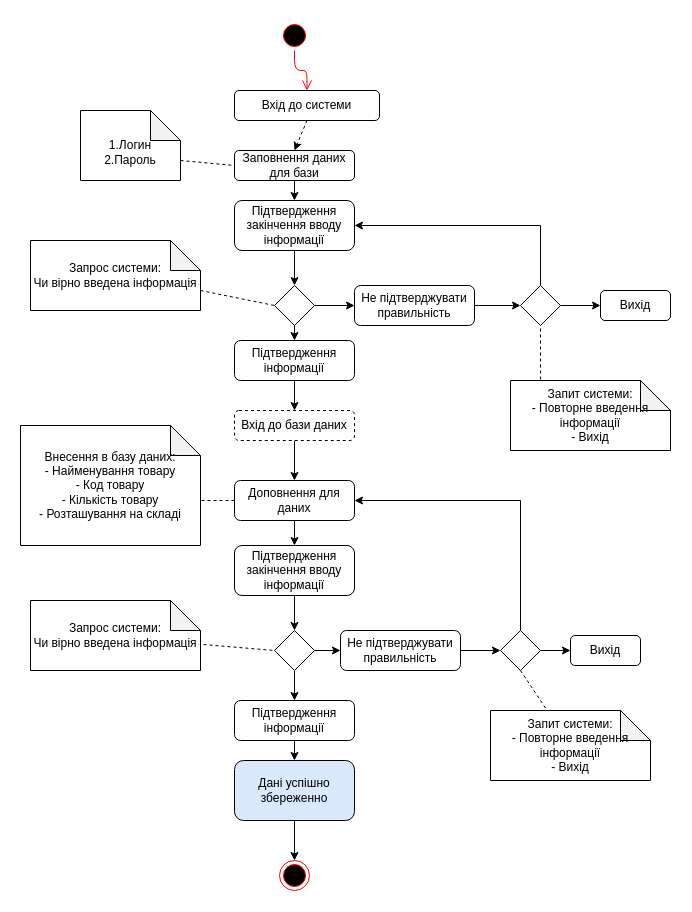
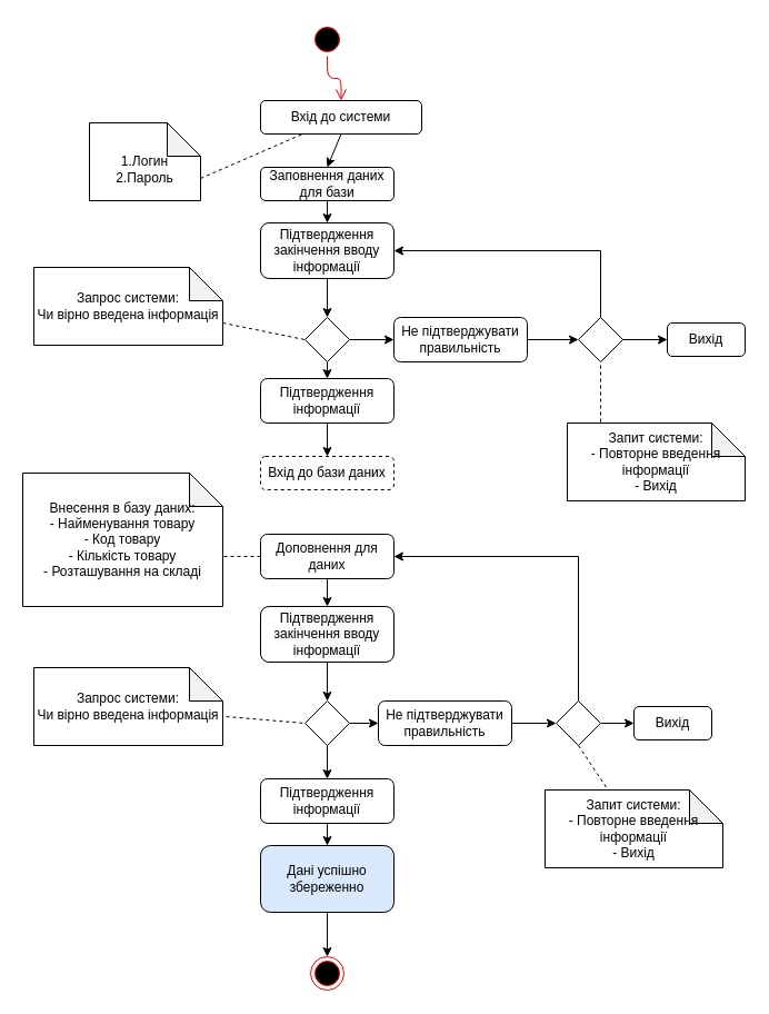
  <mxCell id="0" />
  <mxCell id="1" parent="0" />
- <mxCell id="2" value="" style="endArrow=classic;html=1;exitX=0.5;exitY=1;exitDx=0;exitDy=0;entryX=0.5;entryY=0;entryDx=0;entryDy=0;dashed=1;" parent="1" source="22" target="23" edge="1"><mxGeometry width="50" height="50" relative="1" as="geometry"><mxPoint x="294" y="130" as="sourcePoint" /><mxPoint x="294" y="170" as="targetPoint" /></mxGeometry></mxCell>
+ <mxCell id="2" value="" style="endArrow=classic;html=1;exitX=0.5;exitY=1;exitDx=0;exitDy=0;entryX=0.5;entryY=0;entryDx=0;entryDy=0;" parent="1" source="22" target="23" edge="1"><mxGeometry width="50" height="50" relative="1" as="geometry"><mxPoint x="294" y="130" as="sourcePoint" /><mxPoint x="294" y="170" as="targetPoint" /></mxGeometry></mxCell>
  <mxCell id="3" value="" style="rhombus;whiteSpace=wrap;html=1;" parent="1" vertex="1"><mxGeometry x="274" y="285" width="40" height="40" as="geometry" /></mxCell>
  <mxCell id="4" value="" style="endArrow=classic;html=1;exitX=0.5;exitY=1;exitDx=0;exitDy=0;entryX=0.5;entryY=0;entryDx=0;entryDy=0;" parent="1" source="23" target="24" edge="1"><mxGeometry width="50" height="50" relative="1" as="geometry"><mxPoint x="294" y="210" as="sourcePoint" /><mxPoint x="294" y="230" as="targetPoint" /></mxGeometry></mxCell>
  <mxCell id="5" value="&lt;br&gt;1.Логин&lt;br&gt;2.Пароль" style="shape=note;whiteSpace=wrap;html=1;backgroundOutline=1;darkOpacity=0.05;" parent="1" vertex="1"><mxGeometry x="80" y="110" width="100" height="70" as="geometry" /></mxCell>
- <mxCell id="6" value="" style="endArrow=none;dashed=1;html=1;exitX=0;exitY=0;exitDx=100;exitDy=50;exitPerimeter=0;entryX=0;entryY=0.5;entryDx=0;entryDy=0;" parent="1" source="5" target="23" edge="1"><mxGeometry width="50" height="50" relative="1" as="geometry"><mxPoint x="300" y="320" as="sourcePoint" /><mxPoint x="234" y="190" as="targetPoint" /></mxGeometry></mxCell>
+ <mxCell id="6" value="" style="endArrow=none;dashed=1;html=1;exitX=0;exitY=0;exitDx=100;exitDy=50;exitPerimeter=0;" parent="1" source="5" target="22" edge="1"><mxGeometry width="50" height="50" relative="1" as="geometry"><mxPoint x="300" y="320" as="sourcePoint" /><mxPoint x="234" y="190" as="targetPoint" /></mxGeometry></mxCell>
  <mxCell id="7" value="Запрос системи:&lt;br&gt;Чи вірно введена інформація" style="shape=note;whiteSpace=wrap;html=1;backgroundOutline=1;darkOpacity=0.05;" parent="1" vertex="1"><mxGeometry x="30" y="240" width="170" height="70" as="geometry" /></mxCell>
  <mxCell id="8" value="" style="endArrow=none;dashed=1;html=1;exitX=0;exitY=0;exitDx=170;exitDy=50;exitPerimeter=0;entryX=0;entryY=0.5;entryDx=0;entryDy=0;" parent="1" source="7" target="3" edge="1"><mxGeometry width="50" height="50" relative="1" as="geometry"><mxPoint x="300" y="320" as="sourcePoint" /><mxPoint x="350" y="270" as="targetPoint" /></mxGeometry></mxCell>
  <mxCell id="9" value="" style="endArrow=classic;html=1;exitX=0.5;exitY=1;exitDx=0;exitDy=0;entryX=0.5;entryY=0;entryDx=0;entryDy=0;" parent="1" source="3" target="27" edge="1"><mxGeometry width="50" height="50" relative="1" as="geometry"><mxPoint x="300" y="320" as="sourcePoint" /><mxPoint x="294" y="360" as="targetPoint" /></mxGeometry></mxCell>
  <mxCell id="10" value="" style="endArrow=classic;html=1;exitX=1;exitY=0.5;exitDx=0;exitDy=0;entryX=0;entryY=0.5;entryDx=0;entryDy=0;" parent="1" source="3" target="25" edge="1"><mxGeometry width="50" height="50" relative="1" as="geometry"><mxPoint x="380" y="190" as="sourcePoint" /><mxPoint x="354" y="320" as="targetPoint" /></mxGeometry></mxCell>
  <mxCell id="11" value="" style="endArrow=classic;html=1;exitX=1;exitY=0.5;exitDx=0;exitDy=0;entryX=0;entryY=0.5;entryDx=0;entryDy=0;" parent="1" source="25" target="13" edge="1"><mxGeometry width="50" height="50" relative="1" as="geometry"><mxPoint x="474" y="320" as="sourcePoint" /><mxPoint x="520" y="250" as="targetPoint" /></mxGeometry></mxCell>
  <mxCell id="12" style="edgeStyle=orthogonalEdgeStyle;rounded=0;orthogonalLoop=1;jettySize=auto;html=1;exitX=0.5;exitY=0;exitDx=0;exitDy=0;entryX=1;entryY=0.5;entryDx=0;entryDy=0;" parent="1" source="13" target="24" edge="1"><mxGeometry relative="1" as="geometry" /></mxCell>
  <mxCell id="13" value="" style="rhombus;whiteSpace=wrap;html=1;" parent="1" vertex="1"><mxGeometry x="520" y="285" width="40" height="40" as="geometry" /></mxCell>
  <mxCell id="14" value="Запит системи:&lt;br&gt;- Повторне введення інформації&lt;br&gt;- Вихід" style="shape=note;whiteSpace=wrap;html=1;backgroundOutline=1;darkOpacity=0.05;" parent="1" vertex="1"><mxGeometry x="510" y="380" width="160" height="70" as="geometry" /></mxCell>
  <mxCell id="15" value="" style="endArrow=none;dashed=1;html=1;entryX=0.5;entryY=1;entryDx=0;entryDy=0;exitX=0.188;exitY=-0.014;exitDx=0;exitDy=0;exitPerimeter=0;" parent="1" source="14" target="13" edge="1"><mxGeometry width="50" height="50" relative="1" as="geometry"><mxPoint x="540" y="300" as="sourcePoint" /><mxPoint x="430" y="260" as="targetPoint" /></mxGeometry></mxCell>
  <mxCell id="16" value="" style="endArrow=classic;html=1;exitX=1;exitY=0.5;exitDx=0;exitDy=0;entryX=0;entryY=0.5;entryDx=0;entryDy=0;" parent="1" source="13" target="26" edge="1"><mxGeometry width="50" height="50" relative="1" as="geometry"><mxPoint x="380" y="300" as="sourcePoint" /><mxPoint x="590" y="305" as="targetPoint" /></mxGeometry></mxCell>
- <mxCell id="17" style="edgeStyle=orthogonalEdgeStyle;rounded=0;orthogonalLoop=1;jettySize=auto;html=1;exitX=0.5;exitY=1;exitDx=0;exitDy=0;entryX=0.5;entryY=0;entryDx=0;entryDy=0;" parent="1" source="28" target="29" edge="1"><mxGeometry relative="1" as="geometry"><mxPoint x="294" y="440" as="sourcePoint" /><mxPoint x="294" y="480" as="targetPoint" /></mxGeometry></mxCell>
  <mxCell id="18" value="Внесення в базу даних:&lt;br&gt;- Найменування товару&lt;br&gt;- Код товару&lt;br&gt;- Кількість товару&lt;br&gt;- Розташування на складі" style="shape=note;whiteSpace=wrap;html=1;backgroundOutline=1;darkOpacity=0.05;" parent="1" vertex="1"><mxGeometry x="20" y="425" width="180" height="120" as="geometry" /></mxCell>
  <mxCell id="19" value="" style="endArrow=none;dashed=1;html=1;entryX=0;entryY=0;entryDx=180;entryDy=75;entryPerimeter=0;exitX=0;exitY=0.5;exitDx=0;exitDy=0;" parent="1" source="29" target="18" edge="1"><mxGeometry width="50" height="50" relative="1" as="geometry"><mxPoint x="234" y="500" as="sourcePoint" /><mxPoint x="380" y="210" as="targetPoint" /></mxGeometry></mxCell>
  <mxCell id="20" style="edgeStyle=orthogonalEdgeStyle;rounded=0;orthogonalLoop=1;jettySize=auto;html=1;exitX=0.5;exitY=1;exitDx=0;exitDy=0;entryX=0.5;entryY=0;entryDx=0;entryDy=0;" parent="1" source="24" target="3" edge="1"><mxGeometry relative="1" as="geometry"><mxPoint x="294" y="280" as="sourcePoint" /></mxGeometry></mxCell>
  <mxCell id="21" style="edgeStyle=orthogonalEdgeStyle;rounded=0;orthogonalLoop=1;jettySize=auto;html=1;entryX=0.5;entryY=0;entryDx=0;entryDy=0;exitX=0.5;exitY=1;exitDx=0;exitDy=0;" parent="1" source="27" target="28" edge="1"><mxGeometry relative="1" as="geometry"><mxPoint x="390" y="410" as="sourcePoint" /><mxPoint x="294" y="400" as="targetPoint" /></mxGeometry></mxCell>
  <mxCell id="22" value="&lt;span&gt;Вхід до системи&lt;/span&gt;" style="rounded=1;whiteSpace=wrap;html=1;" parent="1" vertex="1"><mxGeometry x="234" y="90" width="145" height="30" as="geometry" /></mxCell>
  <mxCell id="23" value="&#10;&#10;&lt;span style=&quot;color: rgb(0, 0, 0); font-family: helvetica; font-size: 12px; font-style: normal; font-weight: 400; letter-spacing: normal; text-align: center; text-indent: 0px; text-transform: none; word-spacing: 0px; background-color: rgb(248, 249, 250); display: inline; float: none;&quot;&gt;Заповнення даних для бази&lt;/span&gt;&#10;&#10;" style="rounded=1;whiteSpace=wrap;html=1;" parent="1" vertex="1"><mxGeometry x="234" y="150" width="120" height="30" as="geometry" /></mxCell>
  <mxCell id="24" value="&lt;span style=&quot;color: rgb(0 , 0 , 0) ; font-family: &amp;#34;helvetica&amp;#34; ; font-size: 12px ; font-style: normal ; font-weight: 400 ; letter-spacing: normal ; text-align: center ; text-indent: 0px ; text-transform: none ; word-spacing: 0px ; background-color: rgb(248 , 249 , 250) ; display: inline ; float: none&quot;&gt;Підтвердження закінчення вводу інформації&lt;/span&gt;" style="rounded=1;whiteSpace=wrap;html=1;" parent="1" vertex="1"><mxGeometry x="234" y="200" width="120" height="50" as="geometry" /></mxCell>
  <mxCell id="25" value="&lt;span&gt;Не підтверджувати правильність&lt;/span&gt;" style="rounded=1;whiteSpace=wrap;html=1;" parent="1" vertex="1"><mxGeometry x="354" y="285" width="120" height="40" as="geometry" /></mxCell>
  <mxCell id="26" value="&#10;&#10;&lt;span style=&quot;color: rgb(0, 0, 0); font-family: helvetica; font-size: 12px; font-style: normal; font-weight: 400; letter-spacing: normal; text-align: center; text-indent: 0px; text-transform: none; word-spacing: 0px; background-color: rgb(248, 249, 250); display: inline; float: none;&quot;&gt;Вихід&lt;/span&gt;&#10;&#10;" style="rounded=1;whiteSpace=wrap;html=1;" parent="1" vertex="1"><mxGeometry x="600" y="290" width="70" height="30" as="geometry" /></mxCell>
  <mxCell id="27" value="&lt;span&gt;Підтвердження інформації&lt;/span&gt;" style="rounded=1;whiteSpace=wrap;html=1;" parent="1" vertex="1"><mxGeometry x="234" y="340" width="120" height="40" as="geometry" /></mxCell>
  <mxCell id="28" value="&#10;&#10;&lt;span style=&quot;color: rgb(0, 0, 0); font-family: helvetica; font-size: 12px; font-style: normal; font-weight: 400; letter-spacing: normal; text-align: center; text-indent: 0px; text-transform: none; word-spacing: 0px; background-color: rgb(248, 249, 250); display: inline; float: none;&quot;&gt;Вхід до бази даних&lt;/span&gt;&#10;&#10;" style="rounded=1;whiteSpace=wrap;html=1;dashed=1;" parent="1" vertex="1"><mxGeometry x="234" y="410" width="120" height="30" as="geometry" /></mxCell>
  <mxCell id="29" value="&lt;span&gt;Доповнення для даних&lt;/span&gt;" style="rounded=1;whiteSpace=wrap;html=1;" parent="1" vertex="1"><mxGeometry x="234" y="480" width="120" height="40" as="geometry" /></mxCell>
  <mxCell id="30" value="" style="ellipse;html=1;shape=startState;fillColor=#000000;strokeColor=#ff0000;" vertex="1" parent="1"><mxGeometry x="279" y="20" width="30" height="30" as="geometry" /></mxCell>
  <mxCell id="31" value="" style="edgeStyle=orthogonalEdgeStyle;html=1;verticalAlign=bottom;endArrow=open;endSize=8;strokeColor=#ff0000;entryX=0.5;entryY=0;entryDx=0;entryDy=0;" edge="1" source="30" parent="1" target="22"><mxGeometry relative="1" as="geometry"><mxPoint x="210" y="45" as="targetPoint" /></mxGeometry></mxCell>
  <mxCell id="32" style="edgeStyle=orthogonalEdgeStyle;rounded=0;orthogonalLoop=1;jettySize=auto;html=1;exitX=0.5;exitY=1;exitDx=0;exitDy=0;entryX=0.5;entryY=0;entryDx=0;entryDy=0;" edge="1" parent="1" source="33" target="37"><mxGeometry relative="1" as="geometry" /></mxCell>
  <mxCell id="33" value="&lt;span style=&quot;color: rgb(0 , 0 , 0) ; font-family: &amp;#34;helvetica&amp;#34; ; font-size: 12px ; font-style: normal ; font-weight: 400 ; letter-spacing: normal ; text-align: center ; text-indent: 0px ; text-transform: none ; word-spacing: 0px ; background-color: rgb(248 , 249 , 250) ; display: inline ; float: none&quot;&gt;Підтвердження закінчення вводу інформації&lt;/span&gt;" style="rounded=1;whiteSpace=wrap;html=1;" vertex="1" parent="1"><mxGeometry x="234" y="545" width="120" height="50" as="geometry" /></mxCell>
  <mxCell id="34" value="" style="endArrow=classic;html=1;exitX=0.5;exitY=1;exitDx=0;exitDy=0;entryX=0.5;entryY=0;entryDx=0;entryDy=0;" edge="1" parent="1" source="29" target="33"><mxGeometry width="50" height="50" relative="1" as="geometry"><mxPoint x="310" y="600" as="sourcePoint" /><mxPoint x="360" y="550" as="targetPoint" /></mxGeometry></mxCell>
  <mxCell id="35" style="edgeStyle=orthogonalEdgeStyle;rounded=0;orthogonalLoop=1;jettySize=auto;html=1;exitX=1;exitY=0.5;exitDx=0;exitDy=0;entryX=0;entryY=0.5;entryDx=0;entryDy=0;" edge="1" parent="1" source="37" target="41"><mxGeometry relative="1" as="geometry" /></mxCell>
  <mxCell id="36" style="edgeStyle=orthogonalEdgeStyle;rounded=0;orthogonalLoop=1;jettySize=auto;html=1;exitX=0.5;exitY=1;exitDx=0;exitDy=0;entryX=0.5;entryY=0;entryDx=0;entryDy=0;" edge="1" parent="1" source="37" target="43"><mxGeometry relative="1" as="geometry" /></mxCell>
  <mxCell id="37" value="" style="rhombus;whiteSpace=wrap;html=1;" vertex="1" parent="1"><mxGeometry x="274" y="630" width="40" height="40" as="geometry" /></mxCell>
  <mxCell id="38" value="Запрос системи:&lt;br&gt;Чи вірно введена інформація" style="shape=note;whiteSpace=wrap;html=1;backgroundOutline=1;darkOpacity=0.05;" vertex="1" parent="1"><mxGeometry x="30" y="600" width="170" height="70" as="geometry" /></mxCell>
  <mxCell id="39" value="" style="endArrow=none;dashed=1;html=1;exitX=1.018;exitY=0.629;exitDx=0;exitDy=0;exitPerimeter=0;entryX=0;entryY=0.5;entryDx=0;entryDy=0;" edge="1" parent="1" source="38" target="37"><mxGeometry width="50" height="50" relative="1" as="geometry"><mxPoint x="310" y="600" as="sourcePoint" /><mxPoint x="360" y="550" as="targetPoint" /></mxGeometry></mxCell>
  <mxCell id="40" style="edgeStyle=orthogonalEdgeStyle;rounded=0;orthogonalLoop=1;jettySize=auto;html=1;exitX=1;exitY=0.5;exitDx=0;exitDy=0;entryX=0;entryY=0.5;entryDx=0;entryDy=0;" edge="1" parent="1" source="41" target="46"><mxGeometry relative="1" as="geometry" /></mxCell>
  <mxCell id="41" value="&lt;span&gt;Не підтверджувати правильність&lt;/span&gt;" style="rounded=1;whiteSpace=wrap;html=1;" vertex="1" parent="1"><mxGeometry x="340" y="630" width="120" height="40" as="geometry" /></mxCell>
  <mxCell id="42" style="edgeStyle=orthogonalEdgeStyle;rounded=0;orthogonalLoop=1;jettySize=auto;html=1;exitX=0.5;exitY=1;exitDx=0;exitDy=0;entryX=0.5;entryY=0;entryDx=0;entryDy=0;" edge="1" parent="1" source="43" target="51"><mxGeometry relative="1" as="geometry" /></mxCell>
  <mxCell id="43" value="&lt;span&gt;Підтвердження інформації&lt;/span&gt;" style="rounded=1;whiteSpace=wrap;html=1;" vertex="1" parent="1"><mxGeometry x="234" y="700" width="120" height="40" as="geometry" /></mxCell>
  <mxCell id="44" style="edgeStyle=orthogonalEdgeStyle;rounded=0;orthogonalLoop=1;jettySize=auto;html=1;exitX=1;exitY=0.5;exitDx=0;exitDy=0;entryX=0;entryY=0.5;entryDx=0;entryDy=0;" edge="1" parent="1" source="46" target="47"><mxGeometry relative="1" as="geometry" /></mxCell>
  <mxCell id="45" style="edgeStyle=orthogonalEdgeStyle;rounded=0;orthogonalLoop=1;jettySize=auto;html=1;exitX=0.5;exitY=0;exitDx=0;exitDy=0;entryX=1;entryY=0.5;entryDx=0;entryDy=0;" edge="1" parent="1" source="46" target="29"><mxGeometry relative="1" as="geometry" /></mxCell>
  <mxCell id="46" value="" style="rhombus;whiteSpace=wrap;html=1;" vertex="1" parent="1"><mxGeometry x="500" y="630" width="40" height="40" as="geometry" /></mxCell>
  <mxCell id="47" value="&#10;&#10;&lt;span style=&quot;color: rgb(0, 0, 0); font-family: helvetica; font-size: 12px; font-style: normal; font-weight: 400; letter-spacing: normal; text-align: center; text-indent: 0px; text-transform: none; word-spacing: 0px; background-color: rgb(248, 249, 250); display: inline; float: none;&quot;&gt;Вихід&lt;/span&gt;&#10;&#10;" style="rounded=1;whiteSpace=wrap;html=1;" vertex="1" parent="1"><mxGeometry x="570" y="635" width="70" height="30" as="geometry" /></mxCell>
  <mxCell id="48" value="Запит системи:&lt;br&gt;- Повторне введення інформації&lt;br&gt;- Вихід" style="shape=note;whiteSpace=wrap;html=1;backgroundOutline=1;darkOpacity=0.05;" vertex="1" parent="1"><mxGeometry x="490" y="710" width="160" height="70" as="geometry" /></mxCell>
  <mxCell id="49" value="" style="endArrow=none;dashed=1;html=1;exitX=0.5;exitY=1;exitDx=0;exitDy=0;" edge="1" parent="1" source="46" target="48"><mxGeometry width="50" height="50" relative="1" as="geometry"><mxPoint x="550.08" y="389.02" as="sourcePoint" /><mxPoint x="550" y="335" as="targetPoint" /></mxGeometry></mxCell>
  <mxCell id="50" style="edgeStyle=orthogonalEdgeStyle;rounded=0;orthogonalLoop=1;jettySize=auto;html=1;exitX=0.5;exitY=1;exitDx=0;exitDy=0;entryX=0.5;entryY=0;entryDx=0;entryDy=0;" edge="1" parent="1" source="51" target="52"><mxGeometry relative="1" as="geometry" /></mxCell>
  <mxCell id="51" value="Дані успішно збереженно" style="rounded=1;whiteSpace=wrap;html=1;fillColor=#dae8fc;" vertex="1" parent="1"><mxGeometry x="234" y="760" width="120" height="60" as="geometry" /></mxCell>
  <mxCell id="52" value="" style="ellipse;html=1;shape=endState;fillColor=#000000;strokeColor=#ff0000;" vertex="1" parent="1"><mxGeometry x="279" y="860" width="30" height="30" as="geometry" /></mxCell>
